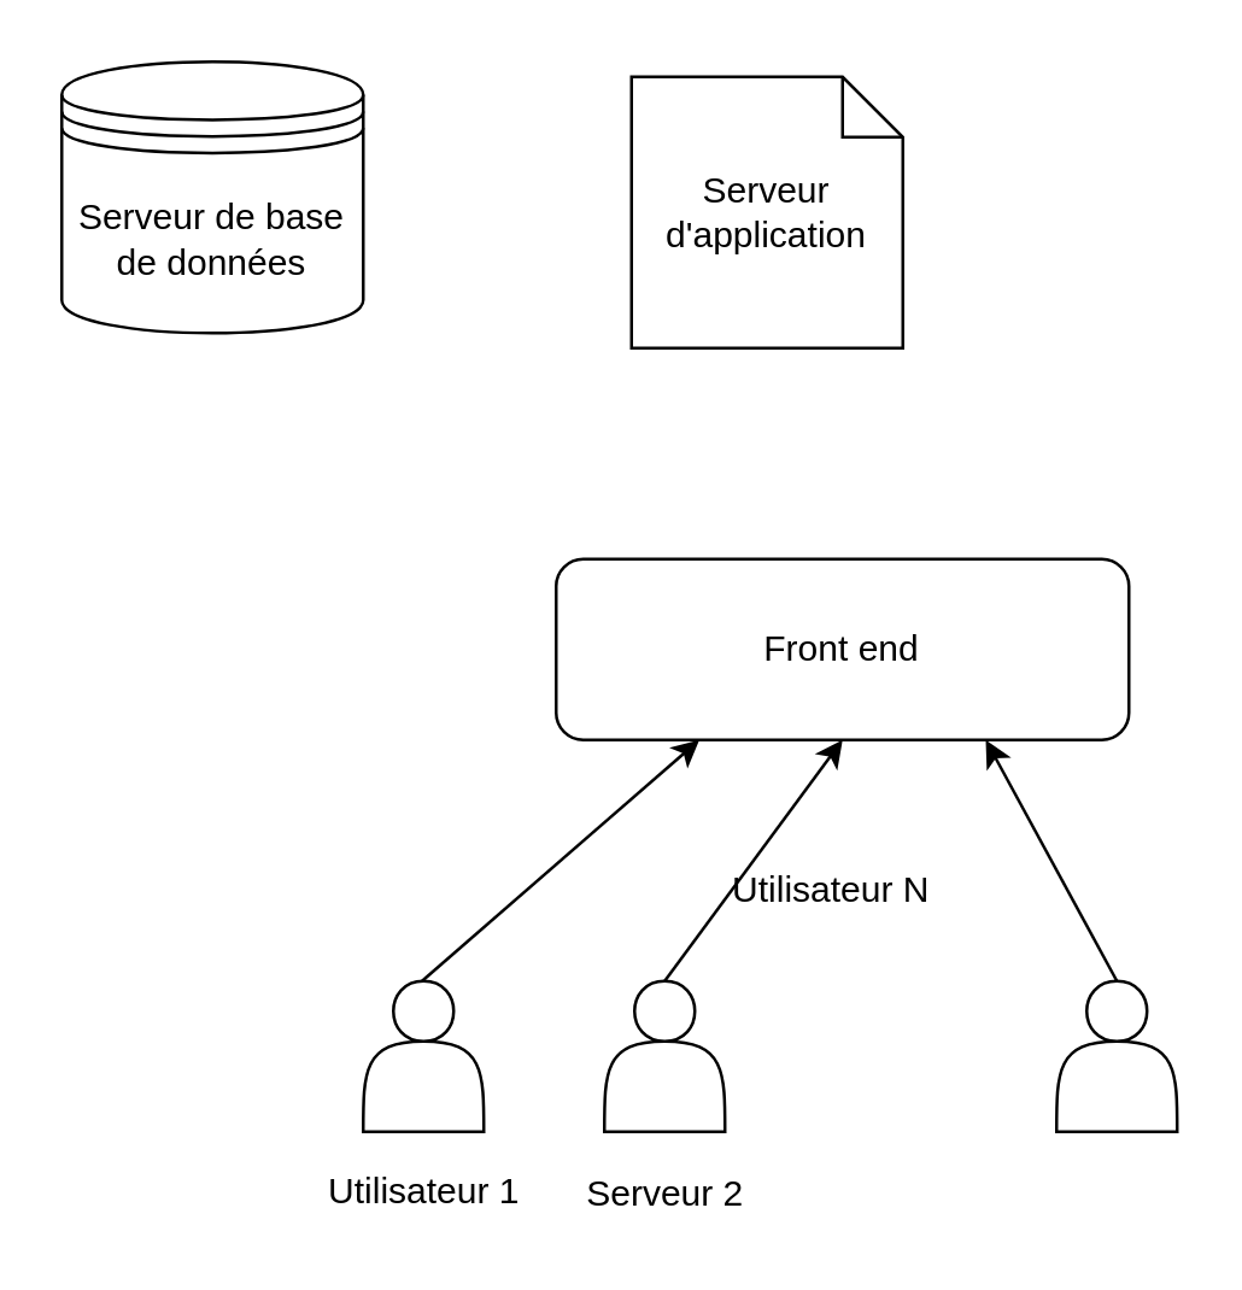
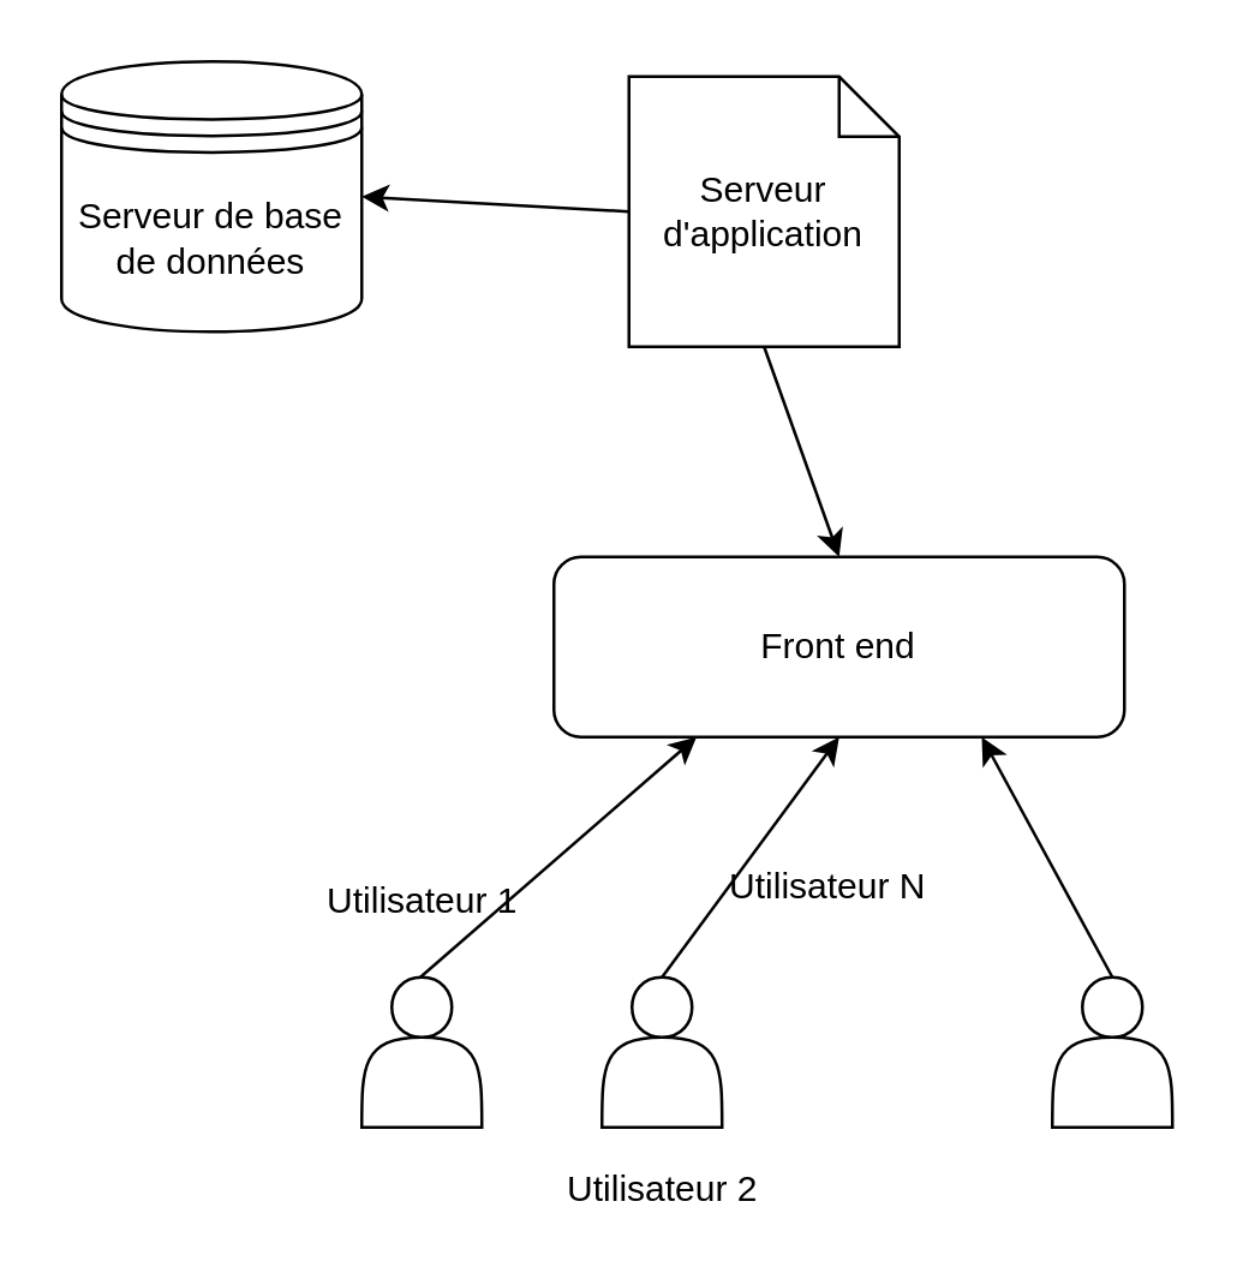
  <mxCell id="0" />
  <mxCell id="1" parent="0" />
  <mxCell id="2" value="Front end" style="rounded=1;whiteSpace=wrap;html=1;" vertex="1" parent="1"><mxGeometry x="184" y="185" width="190" height="60" as="geometry" /></mxCell>
  <mxCell id="3" value="Serveur de base de données" style="shape=datastore;whiteSpace=wrap;html=1;" vertex="1" parent="1"><mxGeometry x="20" y="20" width="100" height="90" as="geometry" /></mxCell>
  <mxCell id="4" value="Serveur d'application" style="shape=note;size=20;whiteSpace=wrap;html=1;" vertex="1" parent="1"><mxGeometry x="209" y="25" width="90" height="90" as="geometry" /></mxCell>
+ <mxCell id="5" value="" style="endArrow=classic;html=1;rounded=0;entryX=1;entryY=0.5;entryDx=0;entryDy=0;exitX=0;exitY=0.5;exitDx=0;exitDy=0;exitPerimeter=0;" edge="1" parent="1" source="4" target="3"><mxGeometry width="50" height="50" relative="1" as="geometry"><mxPoint x="230" y="285" as="sourcePoint" /><mxPoint x="280" y="235" as="targetPoint" /></mxGeometry></mxCell>
+ <mxCell id="6" value="" style="endArrow=classic;html=1;rounded=0;entryX=0.5;entryY=0;entryDx=0;entryDy=0;exitX=0.5;exitY=1;exitDx=0;exitDy=0;exitPerimeter=0;" edge="1" parent="1" source="4" target="2"><mxGeometry width="50" height="50" relative="1" as="geometry"><mxPoint x="230" y="285" as="sourcePoint" /><mxPoint x="280" y="235" as="targetPoint" /></mxGeometry></mxCell>
  <mxCell id="7" value="" style="shape=actor;whiteSpace=wrap;html=1;" vertex="1" parent="1"><mxGeometry x="120" y="325" width="40" height="50" as="geometry" /></mxCell>
  <mxCell id="8" value="" style="shape=actor;whiteSpace=wrap;html=1;" vertex="1" parent="1"><mxGeometry x="200" y="325" width="40" height="50" as="geometry" /></mxCell>
  <mxCell id="9" value="" style="shape=actor;whiteSpace=wrap;html=1;" vertex="1" parent="1"><mxGeometry x="350" y="325" width="40" height="50" as="geometry" /></mxCell>
  <mxCell id="10" value="" style="endArrow=classic;html=1;rounded=0;exitX=0.5;exitY=1;exitDx=0;exitDy=0;exitPerimeter=0;entryX=0.25;entryY=1;entryDx=0;entryDy=0;" edge="1" parent="1" target="2"><mxGeometry width="50" height="50" relative="1" as="geometry"><mxPoint x="139.5" y="325" as="sourcePoint" /><mxPoint x="254" y="245" as="targetPoint" /></mxGeometry></mxCell>
  <mxCell id="11" value="" style="endArrow=classic;html=1;rounded=0;entryX=0.5;entryY=1;entryDx=0;entryDy=0;exitX=0.5;exitY=0;exitDx=0;exitDy=0;" edge="1" parent="1" source="8" target="2"><mxGeometry width="50" height="50" relative="1" as="geometry"><mxPoint x="149.5" y="335" as="sourcePoint" /><mxPoint x="256.02" y="256.98" as="targetPoint" /></mxGeometry></mxCell>
  <mxCell id="12" value="" style="endArrow=classic;html=1;rounded=0;entryX=0.75;entryY=1;entryDx=0;entryDy=0;exitX=0.5;exitY=0;exitDx=0;exitDy=0;" edge="1" parent="1" source="9" target="2"><mxGeometry width="50" height="50" relative="1" as="geometry"><mxPoint x="159.5" y="345" as="sourcePoint" /><mxPoint x="266.02" y="266.98" as="targetPoint" /></mxGeometry></mxCell>
- <mxCell id="13" value="Utilisateur 1" style="text;html=1;align=center;verticalAlign=middle;resizable=0;points=[];autosize=1;strokeColor=none;fillColor=none;" vertex="1" parent="1"><mxGeometry x="100" y="385" width="80" height="20" as="geometry" /></mxCell>
- <mxCell id="14" value="Serveur 2" style="text;html=1;align=center;verticalAlign=middle;resizable=0;points=[];autosize=1;strokeColor=none;fillColor=none;" vertex="1" parent="1"><mxGeometry x="180" y="386" width="80" height="20" as="geometry" /></mxCell>
+ <mxCell id="13" value="Utilisateur 1" style="text;html=1;align=center;verticalAlign=middle;resizable=0;points=[];autosize=1;strokeColor=none;fillColor=none;" vertex="1" parent="1"><mxGeometry x="100" y="290" width="80" height="20" as="geometry" /></mxCell>
+ <mxCell id="14" value="Utilisateur 2" style="text;html=1;align=center;verticalAlign=middle;resizable=0;points=[];autosize=1;strokeColor=none;fillColor=none;" vertex="1" parent="1"><mxGeometry x="180" y="386" width="80" height="20" as="geometry" /></mxCell>
  <mxCell id="15" value="Utilisateur N" style="text;html=1;align=center;verticalAlign=middle;resizable=0;points=[];autosize=1;strokeColor=none;fillColor=none;" vertex="1" parent="1"><mxGeometry x="235" y="285" width="80" height="20" as="geometry" /></mxCell>
